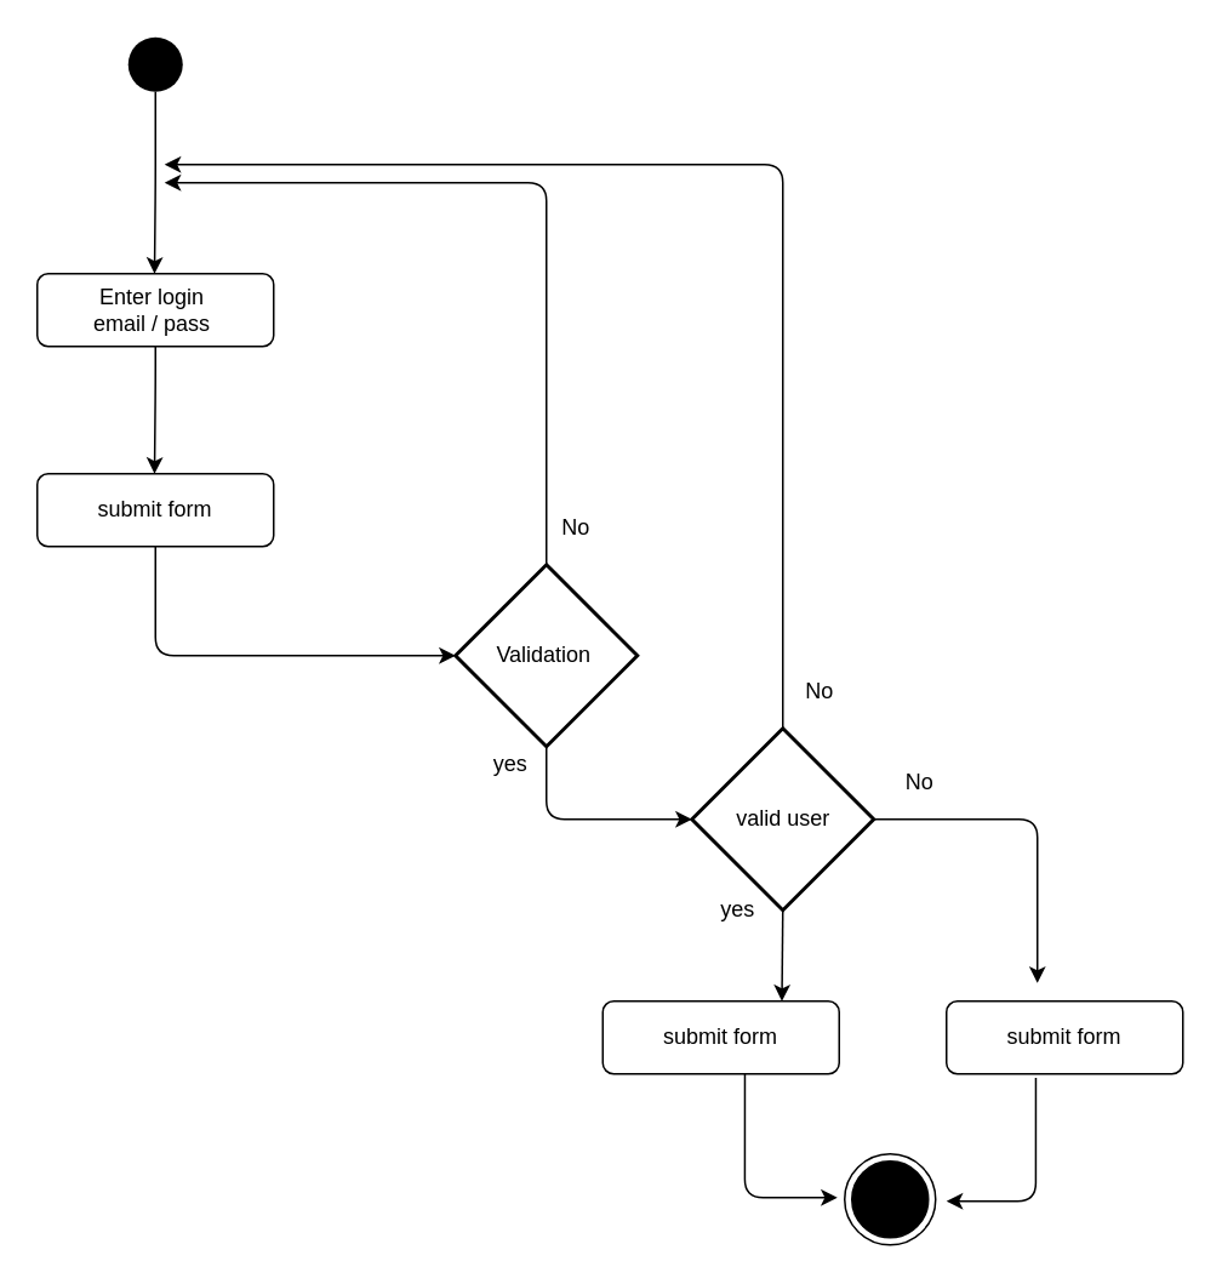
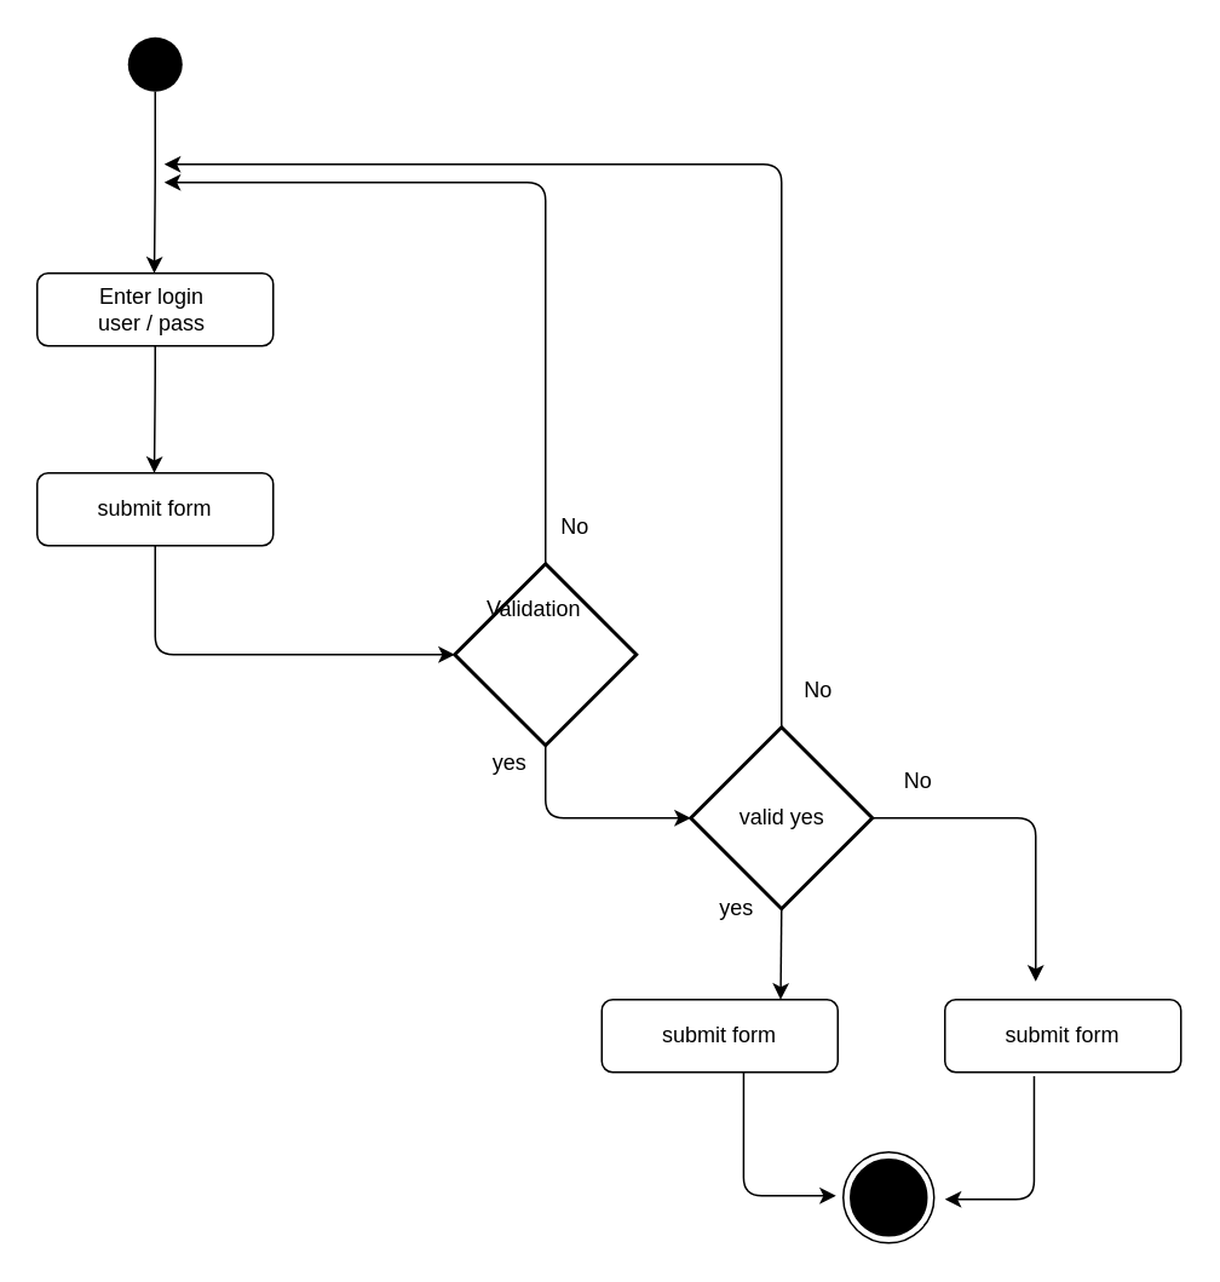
  <mxCell id="0" />
  <mxCell id="1" parent="0" />
  <mxCell id="2" value="" style="ellipse;fillColor=#000000;strokeColor=none;" vertex="1" parent="1"><mxGeometry x="70" y="20" width="30" height="30" as="geometry" /></mxCell>
- <mxCell id="3" value="Enter login&amp;nbsp;&lt;br&gt;email / pass&amp;nbsp;" style="shape=ext;rounded=1;html=1;whiteSpace=wrap;" vertex="1" parent="1"><mxGeometry x="20" y="150" width="130" height="40" as="geometry" /></mxCell>
+ <mxCell id="3" value="Enter login&amp;nbsp;&lt;br&gt;user / pass&amp;nbsp;" style="shape=ext;rounded=1;html=1;whiteSpace=wrap;" vertex="1" parent="1"><mxGeometry x="20" y="150" width="130" height="40" as="geometry" /></mxCell>
  <mxCell id="4" value="submit form" style="shape=ext;rounded=1;html=1;whiteSpace=wrap;" vertex="1" parent="1"><mxGeometry x="20" y="260" width="130" height="40" as="geometry" /></mxCell>
  <mxCell id="5" value="" style="edgeStyle=segmentEdgeStyle;endArrow=classic;html=1;exitX=0.5;exitY=1;exitDx=0;exitDy=0;" edge="1" parent="1" source="4"><mxGeometry width="50" height="50" relative="1" as="geometry"><mxPoint x="60" y="370" as="sourcePoint" /><mxPoint x="250" y="360" as="targetPoint" /><Array as="points"><mxPoint x="85" y="360" /></Array></mxGeometry></mxCell>
  <mxCell id="6" value="" style="strokeWidth=2;html=1;shape=mxgraph.flowchart.decision;whiteSpace=wrap;" vertex="1" parent="1"><mxGeometry x="250" y="310" width="100" height="100" as="geometry" /></mxCell>
- <mxCell id="7" value="Validation&amp;nbsp;" style="text;html=1;align=center;verticalAlign=middle;resizable=0;points=[];autosize=1;" vertex="1" parent="1"><mxGeometry x="265" y="350" width="70" height="20" as="geometry" /></mxCell>
+ <mxCell id="7" value="Validation&amp;nbsp;" style="text;html=1;align=center;verticalAlign=middle;resizable=0;points=[];autosize=1;" vertex="1" parent="1"><mxGeometry x="260" y="325" width="70" height="20" as="geometry" /></mxCell>
  <mxCell id="8" value="" style="edgeStyle=segmentEdgeStyle;endArrow=classic;html=1;exitX=0.5;exitY=0;exitDx=0;exitDy=0;exitPerimeter=0;" edge="1" parent="1" source="6"><mxGeometry width="50" height="50" relative="1" as="geometry"><mxPoint x="300" y="250" as="sourcePoint" /><mxPoint x="90" y="100" as="targetPoint" /><Array as="points"><mxPoint x="300" y="100" /></Array></mxGeometry></mxCell>
  <mxCell id="9" value="No" style="text;html=1;align=center;verticalAlign=middle;resizable=0;points=[];autosize=1;" vertex="1" parent="1"><mxGeometry x="301" y="280" width="30" height="20" as="geometry" /></mxCell>
  <mxCell id="10" value="" style="edgeStyle=segmentEdgeStyle;endArrow=classic;html=1;exitX=0.5;exitY=1;exitDx=0;exitDy=0;" edge="1" parent="1"><mxGeometry width="50" height="50" relative="1" as="geometry"><mxPoint x="300" y="410" as="sourcePoint" /><mxPoint x="380" y="450" as="targetPoint" /><Array as="points"><mxPoint x="300" y="450" /></Array></mxGeometry></mxCell>
  <mxCell id="11" value="yes" style="text;html=1;align=center;verticalAlign=middle;resizable=0;points=[];autosize=1;" vertex="1" parent="1"><mxGeometry x="265" y="410" width="30" height="20" as="geometry" /></mxCell>
  <mxCell id="12" value="" style="strokeWidth=2;html=1;shape=mxgraph.flowchart.decision;whiteSpace=wrap;" vertex="1" parent="1"><mxGeometry x="380" y="400" width="100" height="100" as="geometry" /></mxCell>
- <mxCell id="13" value="valid user" style="text;html=1;align=center;verticalAlign=middle;resizable=0;points=[];autosize=1;" vertex="1" parent="1"><mxGeometry x="395" y="440" width="70" height="20" as="geometry" /></mxCell>
+ <mxCell id="13" value="valid yes" style="text;html=1;align=center;verticalAlign=middle;resizable=0;points=[];autosize=1;" vertex="1" parent="1"><mxGeometry x="395" y="440" width="70" height="20" as="geometry" /></mxCell>
  <mxCell id="14" value="" style="edgeStyle=segmentEdgeStyle;endArrow=classic;html=1;exitX=0.5;exitY=0;exitDx=0;exitDy=0;exitPerimeter=0;" edge="1" parent="1"><mxGeometry width="50" height="50" relative="1" as="geometry"><mxPoint x="430" y="400" as="sourcePoint" /><mxPoint x="90" y="90" as="targetPoint" /><Array as="points"><mxPoint x="430" y="90" /><mxPoint x="220" y="90" /></Array></mxGeometry></mxCell>
  <mxCell id="15" value="No" style="text;html=1;align=center;verticalAlign=middle;resizable=0;points=[];autosize=1;" vertex="1" parent="1"><mxGeometry x="435" y="370" width="30" height="20" as="geometry" /></mxCell>
  <mxCell id="16" value="yes" style="text;html=1;align=center;verticalAlign=middle;resizable=0;points=[];autosize=1;" vertex="1" parent="1"><mxGeometry x="390" y="490" width="30" height="20" as="geometry" /></mxCell>
  <mxCell id="17" value="" style="edgeStyle=segmentEdgeStyle;endArrow=classic;html=1;" edge="1" parent="1"><mxGeometry width="50" height="50" relative="1" as="geometry"><mxPoint x="480" y="450" as="sourcePoint" /><mxPoint x="570" y="540" as="targetPoint" /><Array as="points"><mxPoint x="570" y="450" /></Array></mxGeometry></mxCell>
  <mxCell id="18" value="No" style="text;html=1;align=center;verticalAlign=middle;resizable=0;points=[];autosize=1;" vertex="1" parent="1"><mxGeometry x="490" y="420" width="30" height="20" as="geometry" /></mxCell>
  <mxCell id="19" value="submit form" style="shape=ext;rounded=1;html=1;whiteSpace=wrap;" vertex="1" parent="1"><mxGeometry x="331" y="550" width="130" height="40" as="geometry" /></mxCell>
  <mxCell id="20" value="submit form" style="shape=ext;rounded=1;html=1;whiteSpace=wrap;" vertex="1" parent="1"><mxGeometry x="520" y="550" width="130" height="40" as="geometry" /></mxCell>
  <mxCell id="21" value="" style="edgeStyle=segmentEdgeStyle;endArrow=classic;html=1;" edge="1" parent="1"><mxGeometry width="50" height="50" relative="1" as="geometry"><mxPoint x="430" y="500" as="sourcePoint" /><mxPoint x="429.5" y="550" as="targetPoint" /><Array as="points"><mxPoint x="429.5" y="500" /></Array></mxGeometry></mxCell>
  <mxCell id="22" value="" style="edgeStyle=segmentEdgeStyle;endArrow=classic;html=1;exitX=0.5;exitY=1;exitDx=0;exitDy=0;" edge="1" parent="1" source="3"><mxGeometry width="50" height="50" relative="1" as="geometry"><mxPoint x="85" y="210" as="sourcePoint" /><mxPoint x="84.5" y="260" as="targetPoint" /><Array as="points"><mxPoint x="85" y="210" /></Array></mxGeometry></mxCell>
  <mxCell id="23" value="" style="edgeStyle=segmentEdgeStyle;endArrow=classic;html=1;exitX=0.5;exitY=1;exitDx=0;exitDy=0;" edge="1" parent="1" source="2"><mxGeometry width="50" height="50" relative="1" as="geometry"><mxPoint x="85" y="80" as="sourcePoint" /><mxPoint x="84.5" y="150" as="targetPoint" /><Array as="points"><mxPoint x="85" y="100" /></Array></mxGeometry></mxCell>
  <mxCell id="24" value="" style="edgeStyle=segmentEdgeStyle;endArrow=classic;html=1;exitX=0.378;exitY=1.055;exitDx=0;exitDy=0;exitPerimeter=0;" edge="1" parent="1" source="20"><mxGeometry width="50" height="50" relative="1" as="geometry"><mxPoint x="520" y="630" as="sourcePoint" /><mxPoint x="520" y="660" as="targetPoint" /><Array as="points"><mxPoint x="569" y="660" /></Array></mxGeometry></mxCell>
  <mxCell id="25" value="" style="edgeStyle=orthogonalEdgeStyle;endArrow=classic;html=1;exitX=0.378;exitY=1.055;exitDx=0;exitDy=0;exitPerimeter=0;" edge="1" parent="1"><mxGeometry width="50" height="50" relative="1" as="geometry"><mxPoint x="409.14" y="590" as="sourcePoint" /><mxPoint x="460" y="658" as="targetPoint" /><Array as="points"><mxPoint x="409" y="658" /></Array></mxGeometry></mxCell>
  <mxCell id="26" value="" style="ellipse;html=1;shape=endState;fillColor=#000000;strokeColor=#000000;" vertex="1" parent="1"><mxGeometry x="464" y="634" width="50" height="50" as="geometry" /></mxCell>
